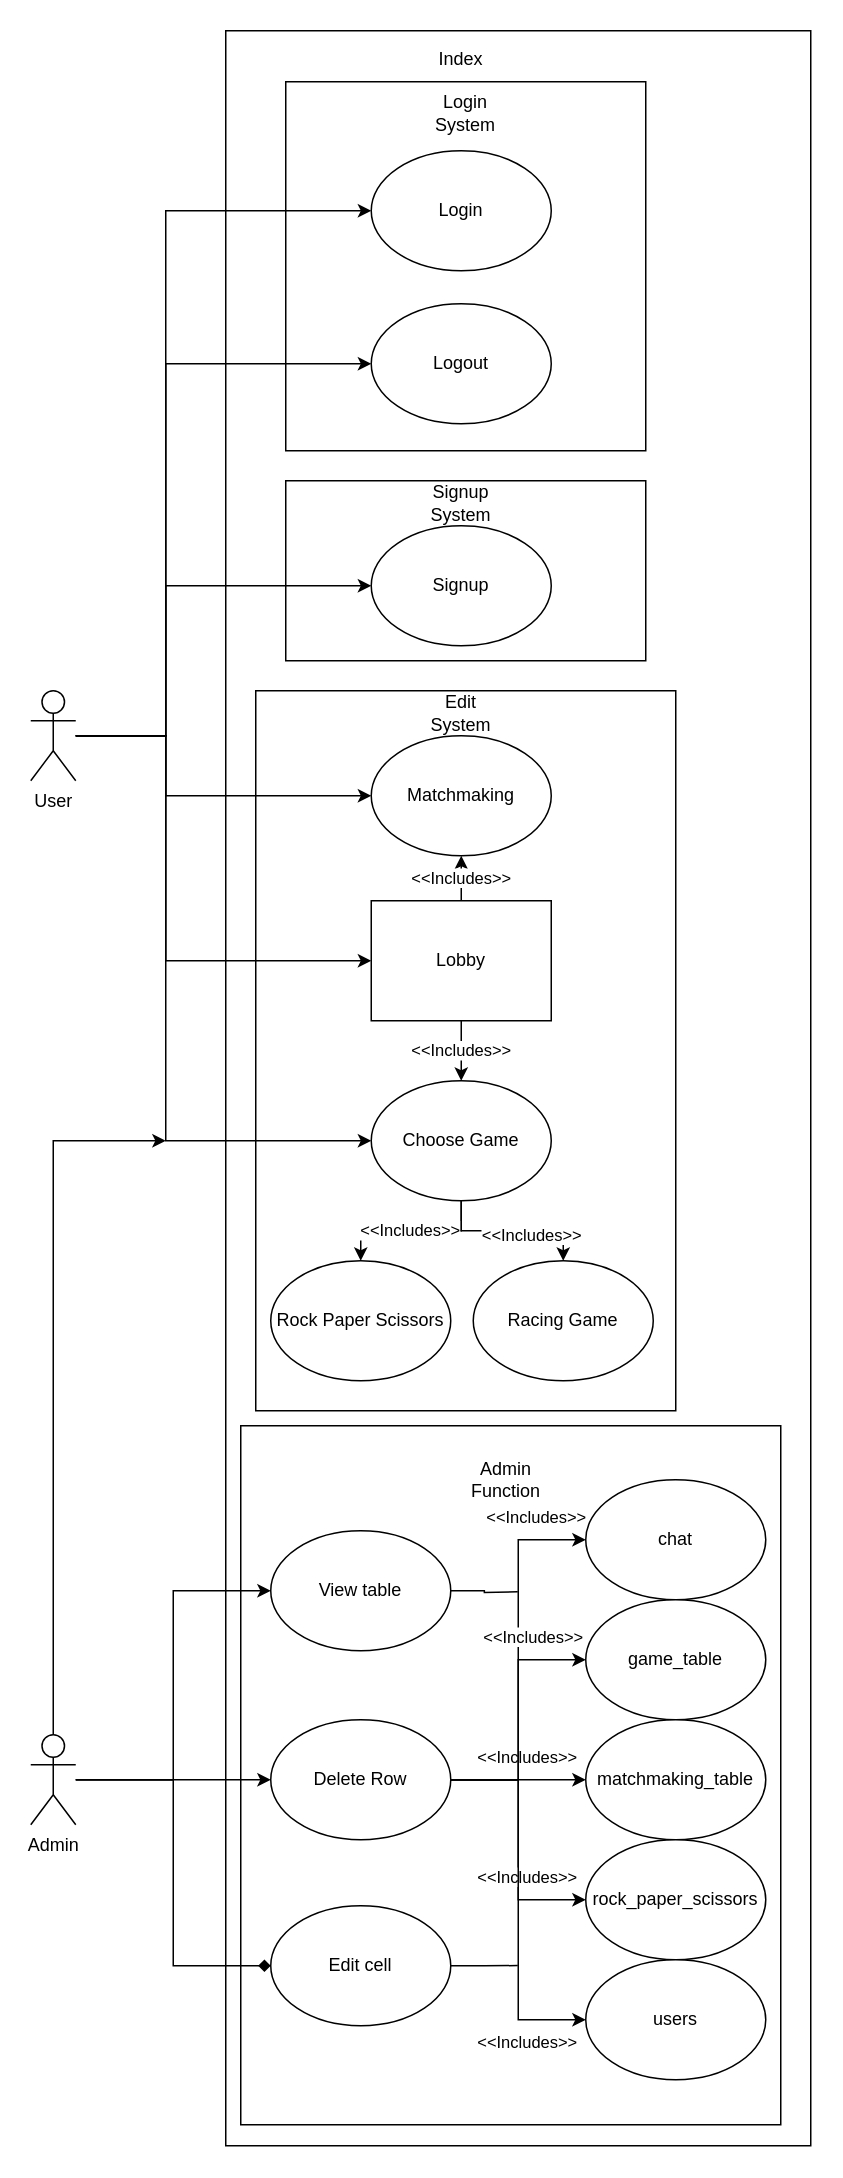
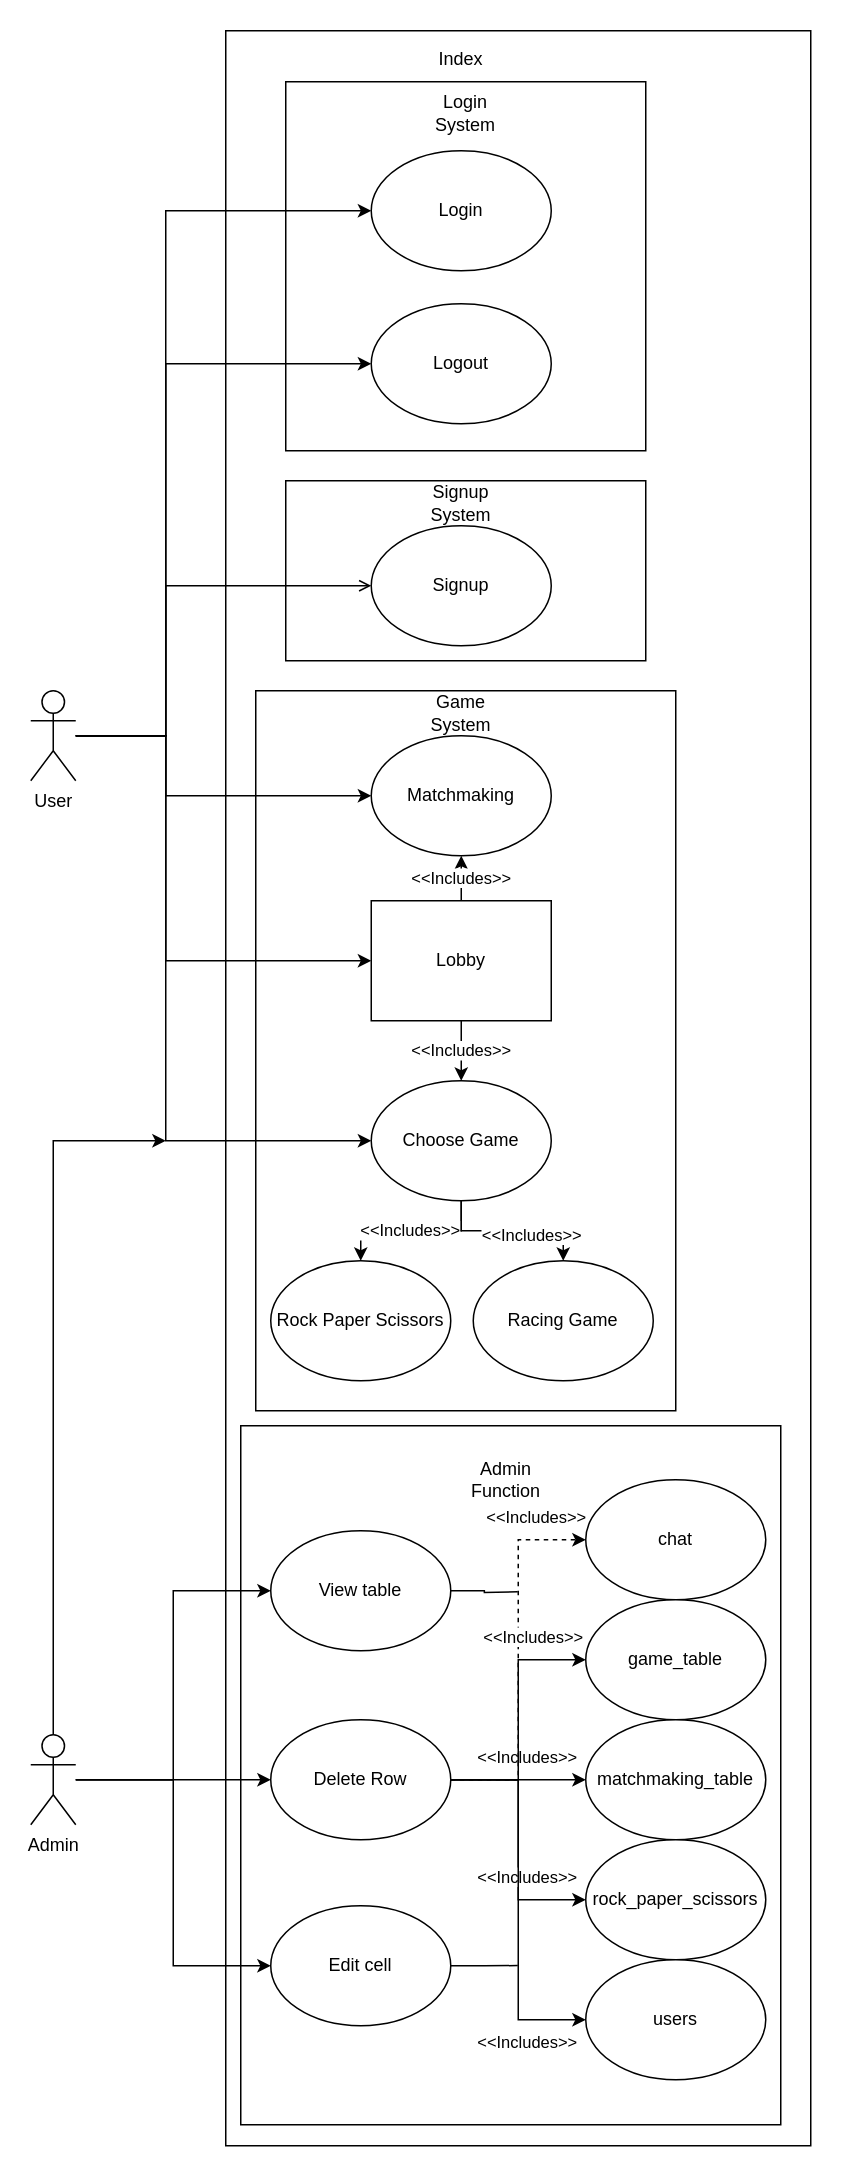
  <mxCell id="0" />
  <mxCell id="1" parent="0" />
  <mxCell id="2" value="" style="rounded=0;whiteSpace=wrap;html=1;" parent="1" vertex="1"><mxGeometry x="150" y="20" width="390" height="1410" as="geometry" /></mxCell>
  <mxCell id="3" value="User" style="shape=umlActor;verticalLabelPosition=bottom;verticalAlign=top;html=1;outlineConnect=0;" parent="1" vertex="1"><mxGeometry x="20" y="460" width="30" height="60" as="geometry" /></mxCell>
  <mxCell id="4" value="Index " style="text;html=1;strokeColor=none;fillColor=none;align=center;verticalAlign=middle;whiteSpace=wrap;rounded=0;" parent="1" vertex="1"><mxGeometry x="277" y="24" width="60" height="30" as="geometry" /></mxCell>
  <mxCell id="5" value="" style="rounded=0;whiteSpace=wrap;html=1;" parent="1" vertex="1"><mxGeometry x="190" y="54" width="240" height="246" as="geometry" /></mxCell>
  <mxCell id="6" value="Login" style="ellipse;whiteSpace=wrap;html=1;" parent="1" vertex="1"><mxGeometry x="247" y="100" width="120" height="80" as="geometry" /></mxCell>
  <mxCell id="7" value="" style="rounded=0;whiteSpace=wrap;html=1;" parent="1" vertex="1"><mxGeometry x="190" y="320" width="240" height="120" as="geometry" /></mxCell>
  <mxCell id="8" value="Signup" style="ellipse;whiteSpace=wrap;html=1;" parent="1" vertex="1"><mxGeometry x="247" y="350" width="120" height="80" as="geometry" /></mxCell>
  <mxCell id="9" value="&lt;div&gt;Signup System&lt;/div&gt;" style="text;html=1;strokeColor=none;fillColor=none;align=center;verticalAlign=middle;whiteSpace=wrap;rounded=0;" parent="1" vertex="1"><mxGeometry x="277" y="320" width="60" height="30" as="geometry" /></mxCell>
  <mxCell id="10" value="Login System" style="text;html=1;strokeColor=none;fillColor=none;align=center;verticalAlign=middle;whiteSpace=wrap;rounded=0;" parent="1" vertex="1"><mxGeometry x="280" y="60" width="60" height="30" as="geometry" /></mxCell>
  <mxCell id="11" value="" style="rounded=0;whiteSpace=wrap;html=1;" parent="1" vertex="1"><mxGeometry x="170" y="460" width="280" height="480" as="geometry" /></mxCell>
  <mxCell id="12" value="Matchmaking" style="ellipse;whiteSpace=wrap;html=1;" parent="1" vertex="1"><mxGeometry x="247" y="490" width="120" height="80" as="geometry" /></mxCell>
  <mxCell id="13" value="&amp;lt;&amp;lt;Includes&amp;gt;&amp;gt;" style="edgeStyle=orthogonalEdgeStyle;rounded=0;orthogonalLoop=1;jettySize=auto;html=1;entryX=0.5;entryY=1;entryDx=0;entryDy=0;" parent="1" source="15" target="12" edge="1"><mxGeometry relative="1" as="geometry" /></mxCell>
  <mxCell id="14" value="&amp;lt;&amp;lt;Includes&amp;gt;&amp;gt;" style="edgeStyle=orthogonalEdgeStyle;rounded=0;orthogonalLoop=1;jettySize=auto;html=1;entryX=0.5;entryY=0;entryDx=0;entryDy=0;" parent="1" source="15" target="21" edge="1"><mxGeometry relative="1" as="geometry" /></mxCell>
  <mxCell id="15" value="Lobby" style="whiteSpace=wrap;html=1;rounded=0;" parent="1" vertex="1"><mxGeometry x="247" y="600" width="120" height="80" as="geometry" /></mxCell>
  <mxCell id="16" value="Rock Paper Scissors" style="ellipse;whiteSpace=wrap;html=1;" parent="1" vertex="1"><mxGeometry x="180" y="840" width="120" height="80" as="geometry" /></mxCell>
  <mxCell id="17" value="Logout" style="ellipse;whiteSpace=wrap;html=1;" parent="1" vertex="1"><mxGeometry x="247" y="202" width="120" height="80" as="geometry" /></mxCell>
  <mxCell id="18" value="&amp;lt;&amp;lt;Includes&amp;gt;&amp;gt;" style="edgeStyle=orthogonalEdgeStyle;rounded=0;orthogonalLoop=1;jettySize=auto;html=1;entryX=0.5;entryY=0;entryDx=0;entryDy=0;" parent="1" source="21" target="16" edge="1"><mxGeometry relative="1" as="geometry" /></mxCell>
  <mxCell id="19" style="edgeStyle=orthogonalEdgeStyle;rounded=0;orthogonalLoop=1;jettySize=auto;html=1;" parent="1" source="21" target="27" edge="1"><mxGeometry relative="1" as="geometry" /></mxCell>
  <mxCell id="20" value="&amp;lt;&amp;lt;Includes&amp;gt;&amp;gt;" style="edgeLabel;html=1;align=center;verticalAlign=middle;resizable=0;points=[];" parent="19" vertex="1" connectable="0"><mxGeometry x="0.217" y="-2" relative="1" as="geometry"><mxPoint as="offset" /></mxGeometry></mxCell>
  <mxCell id="21" value="Choose Game" style="ellipse;whiteSpace=wrap;html=1;" parent="1" vertex="1"><mxGeometry x="247" y="720" width="120" height="80" as="geometry" /></mxCell>
- <mxCell id="22" value="Edit System" style="text;html=1;strokeColor=none;fillColor=none;align=center;verticalAlign=middle;whiteSpace=wrap;rounded=0;" parent="1" vertex="1"><mxGeometry x="277" y="460" width="60" height="30" as="geometry" /></mxCell>
+ <mxCell id="22" value="Game System" style="text;html=1;strokeColor=none;fillColor=none;align=center;verticalAlign=middle;whiteSpace=wrap;rounded=0;" parent="1" vertex="1"><mxGeometry x="277" y="460" width="60" height="30" as="geometry" /></mxCell>
  <mxCell id="23" style="edgeStyle=orthogonalEdgeStyle;rounded=0;orthogonalLoop=1;jettySize=auto;html=1;entryX=0;entryY=0.5;entryDx=0;entryDy=0;" parent="1" source="3" target="17" edge="1"><mxGeometry relative="1" as="geometry"><Array as="points"><mxPoint x="110" y="490" /><mxPoint x="110" y="242" /></Array></mxGeometry></mxCell>
  <mxCell id="24" style="edgeStyle=orthogonalEdgeStyle;rounded=0;orthogonalLoop=1;jettySize=auto;html=1;entryX=0;entryY=0.5;entryDx=0;entryDy=0;" parent="1" source="3" target="6" edge="1"><mxGeometry relative="1" as="geometry"><Array as="points"><mxPoint x="110" y="490" /><mxPoint x="110" y="140" /></Array></mxGeometry></mxCell>
- <mxCell id="25" style="edgeStyle=orthogonalEdgeStyle;rounded=0;orthogonalLoop=1;jettySize=auto;html=1;entryX=0;entryY=0.5;entryDx=0;entryDy=0;" parent="1" source="3" target="8" edge="1"><mxGeometry relative="1" as="geometry"><Array as="points"><mxPoint x="110" y="490" /><mxPoint x="110" y="390" /></Array></mxGeometry></mxCell>
+ <mxCell id="25" style="edgeStyle=orthogonalEdgeStyle;rounded=0;orthogonalLoop=1;jettySize=auto;html=1;entryX=0;entryY=0.5;entryDx=0;entryDy=0;endArrow=open;" parent="1" source="3" target="8" edge="1"><mxGeometry relative="1" as="geometry"><Array as="points"><mxPoint x="110" y="490" /><mxPoint x="110" y="390" /></Array></mxGeometry></mxCell>
  <mxCell id="26" style="edgeStyle=orthogonalEdgeStyle;rounded=0;orthogonalLoop=1;jettySize=auto;html=1;entryX=0;entryY=0.5;entryDx=0;entryDy=0;" parent="1" source="3" target="12" edge="1"><mxGeometry relative="1" as="geometry"><Array as="points"><mxPoint x="110" y="490" /><mxPoint x="110" y="530" /></Array></mxGeometry></mxCell>
  <mxCell id="27" value="Racing Game" style="ellipse;whiteSpace=wrap;html=1;" parent="1" vertex="1"><mxGeometry x="315" y="840" width="120" height="80" as="geometry" /></mxCell>
  <mxCell id="28" style="edgeStyle=orthogonalEdgeStyle;rounded=0;orthogonalLoop=1;jettySize=auto;html=1;entryX=0;entryY=0.5;entryDx=0;entryDy=0;" parent="1" source="3" target="15" edge="1"><mxGeometry relative="1" as="geometry"><Array as="points"><mxPoint x="110" y="490" /><mxPoint x="110" y="640" /></Array></mxGeometry></mxCell>
  <mxCell id="29" style="edgeStyle=orthogonalEdgeStyle;rounded=0;orthogonalLoop=1;jettySize=auto;html=1;entryX=0;entryY=0.5;entryDx=0;entryDy=0;" parent="1" source="3" target="21" edge="1"><mxGeometry relative="1" as="geometry"><Array as="points"><mxPoint x="110" y="490" /><mxPoint x="110" y="760" /></Array></mxGeometry></mxCell>
  <mxCell id="30" value="" style="rounded=0;whiteSpace=wrap;html=1;" vertex="1" parent="1"><mxGeometry x="160" y="950" width="360" height="466" as="geometry" /></mxCell>
  <mxCell id="31" value="Admin Function" style="text;html=1;strokeColor=none;fillColor=none;align=center;verticalAlign=middle;whiteSpace=wrap;rounded=0;" vertex="1" parent="1"><mxGeometry x="307" y="971" width="60" height="30" as="geometry" /></mxCell>
  <mxCell id="32" style="edgeStyle=orthogonalEdgeStyle;rounded=0;orthogonalLoop=1;jettySize=auto;html=1;endArrow=none;endFill=0;" edge="1" parent="1" source="33"><mxGeometry relative="1" as="geometry"><mxPoint x="344.667" y="1060.722" as="targetPoint" /></mxGeometry></mxCell>
  <mxCell id="33" value="&lt;div&gt;View table&lt;br&gt;&lt;/div&gt;" style="ellipse;whiteSpace=wrap;html=1;" vertex="1" parent="1"><mxGeometry x="180" y="1020" width="120" height="80" as="geometry" /></mxCell>
  <mxCell id="34" style="edgeStyle=orthogonalEdgeStyle;rounded=0;orthogonalLoop=1;jettySize=auto;html=1;" edge="1" parent="1" source="44" target="49"><mxGeometry relative="1" as="geometry" /></mxCell>
  <mxCell id="35" value="&amp;lt;&amp;lt;Includes&amp;gt;&amp;gt;" style="edgeLabel;html=1;align=center;verticalAlign=middle;resizable=0;points=[];" vertex="1" connectable="0" parent="34"><mxGeometry x="0.313" y="-2" relative="1" as="geometry"><mxPoint x="-9" y="-18" as="offset" /></mxGeometry></mxCell>
- <mxCell id="36" style="edgeStyle=orthogonalEdgeStyle;rounded=0;orthogonalLoop=1;jettySize=auto;html=1;entryX=0;entryY=0.5;entryDx=0;entryDy=0;" edge="1" parent="1" source="44" target="47"><mxGeometry relative="1" as="geometry" /></mxCell>
+ <mxCell id="36" style="edgeStyle=orthogonalEdgeStyle;rounded=0;orthogonalLoop=1;jettySize=auto;html=1;entryX=0;entryY=0.5;entryDx=0;entryDy=0;dashed=1;" edge="1" parent="1" source="44" target="47"><mxGeometry relative="1" as="geometry" /></mxCell>
  <mxCell id="37" value="&amp;lt;&amp;lt;Includes&amp;gt;&amp;gt;" style="edgeLabel;html=1;align=center;verticalAlign=middle;resizable=0;points=[];" vertex="1" connectable="0" parent="36"><mxGeometry x="0.725" y="-4" relative="1" as="geometry"><mxPoint y="-20" as="offset" /></mxGeometry></mxCell>
  <mxCell id="38" style="edgeStyle=orthogonalEdgeStyle;rounded=0;orthogonalLoop=1;jettySize=auto;html=1;entryX=0;entryY=0.5;entryDx=0;entryDy=0;" edge="1" parent="1" source="44" target="48"><mxGeometry relative="1" as="geometry" /></mxCell>
  <mxCell id="39" value="&amp;lt;&amp;lt;Includes&amp;gt;&amp;gt;" style="edgeLabel;html=1;align=center;verticalAlign=middle;resizable=0;points=[];" vertex="1" connectable="0" parent="38"><mxGeometry x="0.58" relative="1" as="geometry"><mxPoint y="-16" as="offset" /></mxGeometry></mxCell>
  <mxCell id="40" style="edgeStyle=orthogonalEdgeStyle;rounded=0;orthogonalLoop=1;jettySize=auto;html=1;" edge="1" parent="1" source="44" target="50"><mxGeometry relative="1" as="geometry" /></mxCell>
  <mxCell id="41" value="&amp;lt;&amp;lt;Includes&amp;gt;&amp;gt;" style="edgeLabel;html=1;align=center;verticalAlign=middle;resizable=0;points=[];" vertex="1" connectable="0" parent="40"><mxGeometry x="0.645" y="-2" relative="1" as="geometry"><mxPoint x="-10" y="-18" as="offset" /></mxGeometry></mxCell>
  <mxCell id="42" style="edgeStyle=orthogonalEdgeStyle;rounded=0;orthogonalLoop=1;jettySize=auto;html=1;entryX=0;entryY=0.5;entryDx=0;entryDy=0;" edge="1" parent="1" source="44" target="51"><mxGeometry relative="1" as="geometry" /></mxCell>
  <mxCell id="43" value="&amp;lt;&amp;lt;Includes&amp;gt;&amp;gt;" style="edgeLabel;html=1;align=center;verticalAlign=middle;resizable=0;points=[];" vertex="1" connectable="0" parent="42"><mxGeometry x="0.687" relative="1" as="geometry"><mxPoint x="-1" y="14" as="offset" /></mxGeometry></mxCell>
  <mxCell id="44" value="Delete Row" style="ellipse;whiteSpace=wrap;html=1;" vertex="1" parent="1"><mxGeometry x="180" y="1146" width="120" height="80" as="geometry" /></mxCell>
  <mxCell id="45" style="edgeStyle=orthogonalEdgeStyle;rounded=0;orthogonalLoop=1;jettySize=auto;html=1;endArrow=none;endFill=0;" edge="1" parent="1" source="46"><mxGeometry relative="1" as="geometry"><mxPoint x="344.667" y="1309.889" as="targetPoint" /></mxGeometry></mxCell>
  <mxCell id="46" value="Edit cell" style="ellipse;whiteSpace=wrap;html=1;" vertex="1" parent="1"><mxGeometry x="180" y="1270" width="120" height="80" as="geometry" /></mxCell>
  <mxCell id="47" value="chat" style="ellipse;whiteSpace=wrap;html=1;" vertex="1" parent="1"><mxGeometry x="390" y="986" width="120" height="80" as="geometry" /></mxCell>
  <mxCell id="48" value="&lt;div&gt;game_table&lt;/div&gt;" style="ellipse;whiteSpace=wrap;html=1;" vertex="1" parent="1"><mxGeometry x="390" y="1066" width="120" height="80" as="geometry" /></mxCell>
  <mxCell id="49" value="&lt;div&gt;matchmaking_table&lt;/div&gt;" style="ellipse;whiteSpace=wrap;html=1;" vertex="1" parent="1"><mxGeometry x="390" y="1146" width="120" height="80" as="geometry" /></mxCell>
  <mxCell id="50" value="rock_paper_scissors" style="ellipse;whiteSpace=wrap;html=1;" vertex="1" parent="1"><mxGeometry x="390" y="1226" width="120" height="80" as="geometry" /></mxCell>
  <mxCell id="51" value="users" style="ellipse;whiteSpace=wrap;html=1;" vertex="1" parent="1"><mxGeometry x="390" y="1306" width="120" height="80" as="geometry" /></mxCell>
  <mxCell id="52" style="edgeStyle=orthogonalEdgeStyle;rounded=0;orthogonalLoop=1;jettySize=auto;html=1;entryX=0;entryY=0.5;entryDx=0;entryDy=0;endArrow=classic;endFill=1;" edge="1" parent="1" source="56" target="44"><mxGeometry relative="1" as="geometry" /></mxCell>
  <mxCell id="53" style="edgeStyle=orthogonalEdgeStyle;rounded=0;orthogonalLoop=1;jettySize=auto;html=1;entryX=0;entryY=0.5;entryDx=0;entryDy=0;endArrow=classic;endFill=1;" edge="1" parent="1" source="56" target="33"><mxGeometry relative="1" as="geometry" /></mxCell>
- <mxCell id="54" style="edgeStyle=orthogonalEdgeStyle;rounded=0;orthogonalLoop=1;jettySize=auto;html=1;entryX=0;entryY=0.5;entryDx=0;entryDy=0;endArrow=diamond;endFill=1;" edge="1" parent="1" source="56" target="46"><mxGeometry relative="1" as="geometry" /></mxCell>
+ <mxCell id="54" style="edgeStyle=orthogonalEdgeStyle;rounded=0;orthogonalLoop=1;jettySize=auto;html=1;entryX=0;entryY=0.5;entryDx=0;entryDy=0;endArrow=classic;endFill=1;" edge="1" parent="1" source="56" target="46"><mxGeometry relative="1" as="geometry" /></mxCell>
  <mxCell id="55" style="edgeStyle=orthogonalEdgeStyle;rounded=0;orthogonalLoop=1;jettySize=auto;html=1;endArrow=classic;endFill=1;" edge="1" parent="1" source="56"><mxGeometry relative="1" as="geometry"><mxPoint x="110" y="760" as="targetPoint" /><Array as="points"><mxPoint x="35" y="760" /></Array></mxGeometry></mxCell>
  <mxCell id="56" value="Admin" style="shape=umlActor;verticalLabelPosition=bottom;verticalAlign=top;html=1;outlineConnect=0;" vertex="1" parent="1"><mxGeometry x="20" y="1156" width="30" height="60" as="geometry" /></mxCell>
